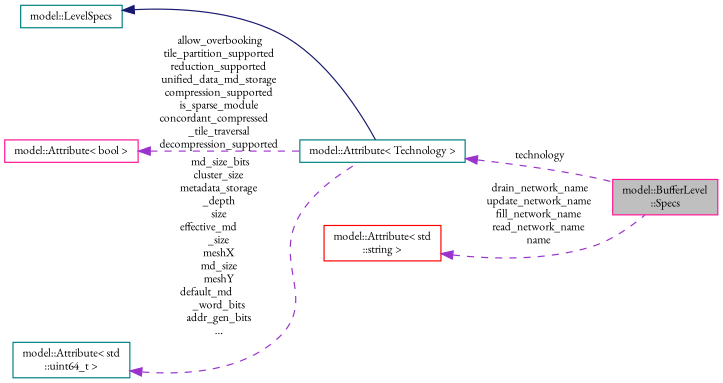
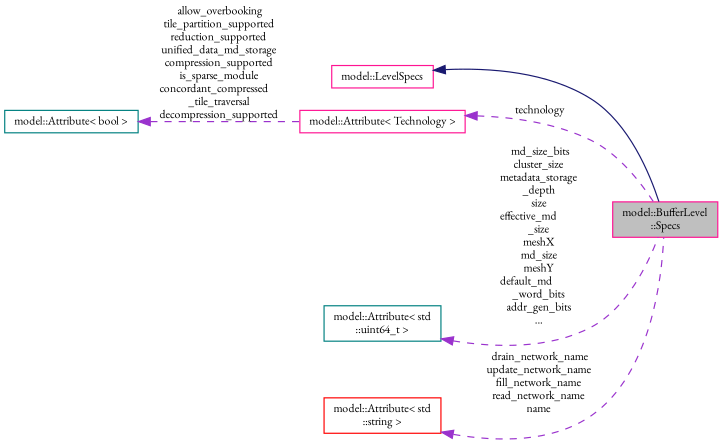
  digraph {
    fontname="EB Garamond"
    rankdir=LR
    node [color=teal fillcolor=white fontname="EB Garamond" fontsize=10 shape=record style=filled]
    edge [color=darkorchid3 dir=back fontname="EB Garamond" fontsize=10 labelfontname=Helvetica labelfontsize=10 style=dashed]
    n1 [color=deeppink fillcolor=grey75 fontcolor=black height=0.2 label="model::BufferLevel\l::Specs" width=0.4]
-   n2 [height=0.2 label="model::LevelSpecs" width=0.4]
-   n3 [color=deeppink height=0.2 label="model::Attribute\< bool \>" width=0.4]
-   n4 [height=0.2 label="model::Attribute\< Technology \>" width=0.4]
+   n2 [color=deeppink height=0.2 label="model::LevelSpecs" width=0.4]
+   n3 [height=0.2 label="model::Attribute\< bool \>" width=0.4]
+   n4 [color=deeppink height=0.2 label="model::Attribute\< Technology \>" width=0.4]
    n5 [height=0.2 label="model::Attribute\< std\l::uint64_t \>" width=0.4]
    n6 [color=red height=0.2 label="model::Attribute\< std\l::string \>" width=0.4]
-   n2 -> n4 [color=midnightblue style=solid]
+   n2 -> n1 [color=midnightblue style=solid]
    n3 -> n4 [label=" allow_overbooking\ntile_partition_supported\nreduction_supported\nunified_data_md_storage\ncompression_supported\nis_sparse_module\nconcordant_compressed\l_tile_traversal\ndecompression_supported"]
    n4 -> n1 [label=" technology"]
-   n5 -> n4 [label=" md_size_bits\ncluster_size\nmetadata_storage\l_depth\nsize\neffective_md\l_size\nmeshX\nmd_size\nmeshY\ndefault_md\l_word_bits\naddr_gen_bits\n..."]
+   n5 -> n1 [label=" md_size_bits\ncluster_size\nmetadata_storage\l_depth\nsize\neffective_md\l_size\nmeshX\nmd_size\nmeshY\ndefault_md\l_word_bits\naddr_gen_bits\n..."]
    n6 -> n1 [label=" drain_network_name\nupdate_network_name\nfill_network_name\nread_network_name\nname"]
  }
